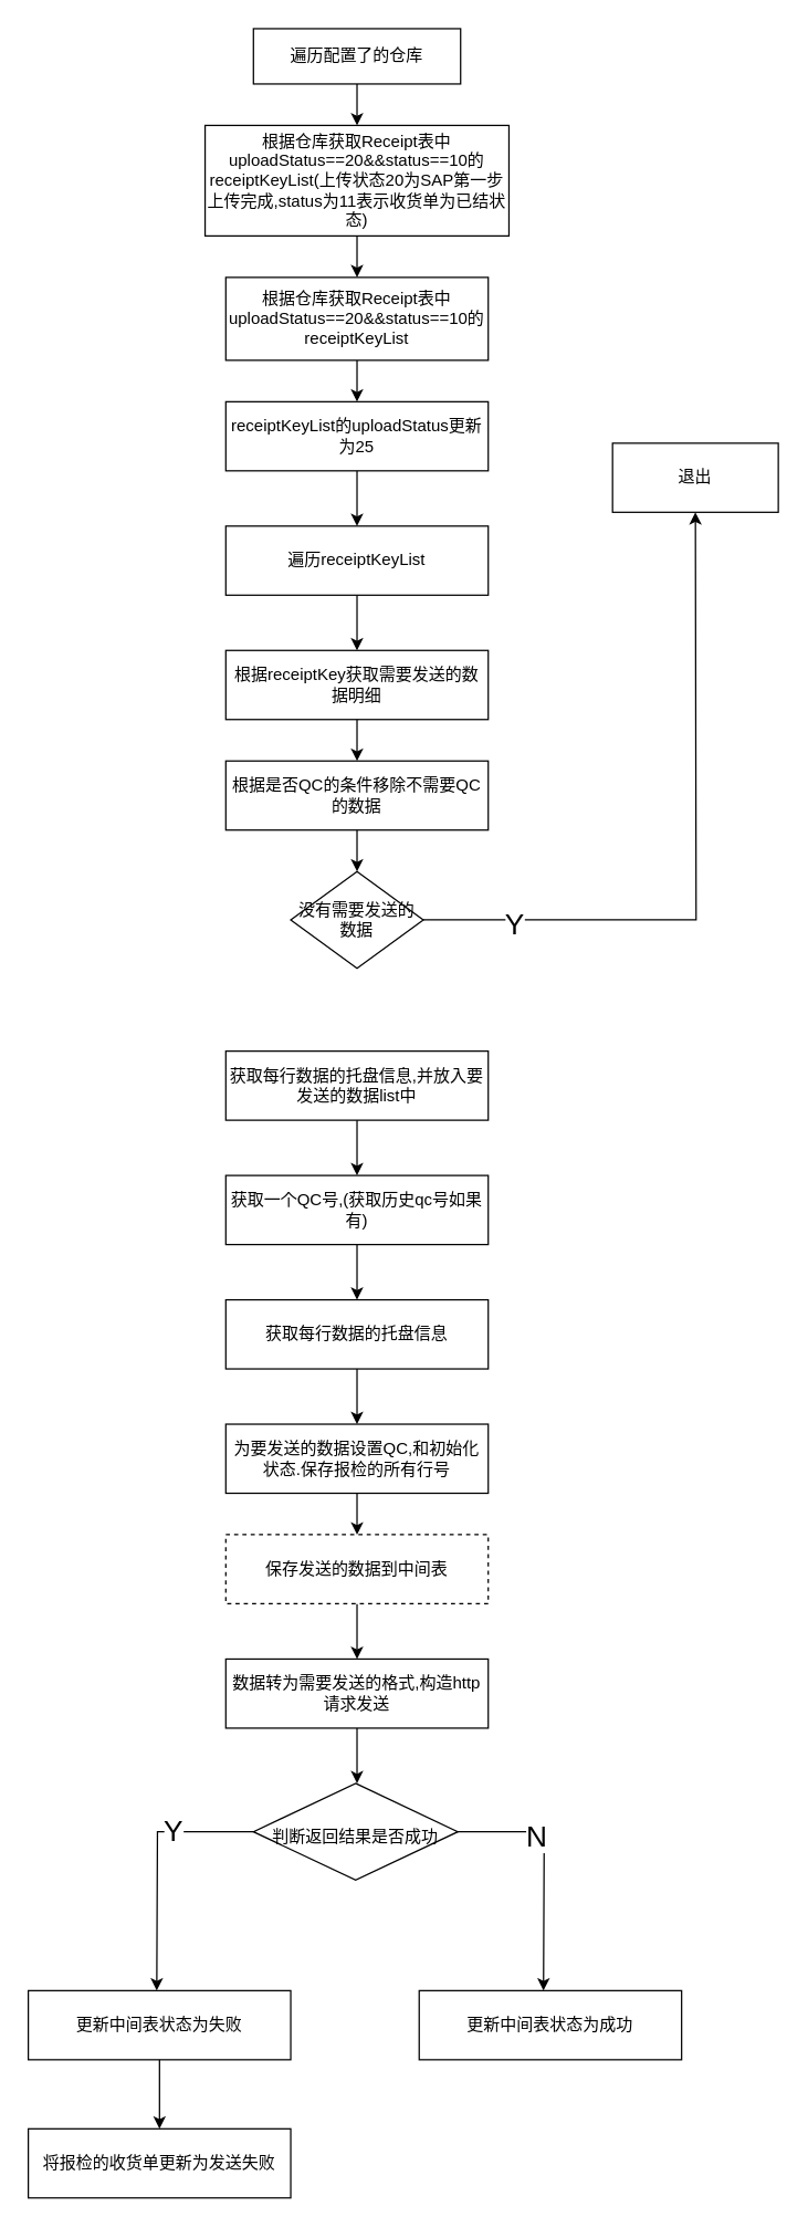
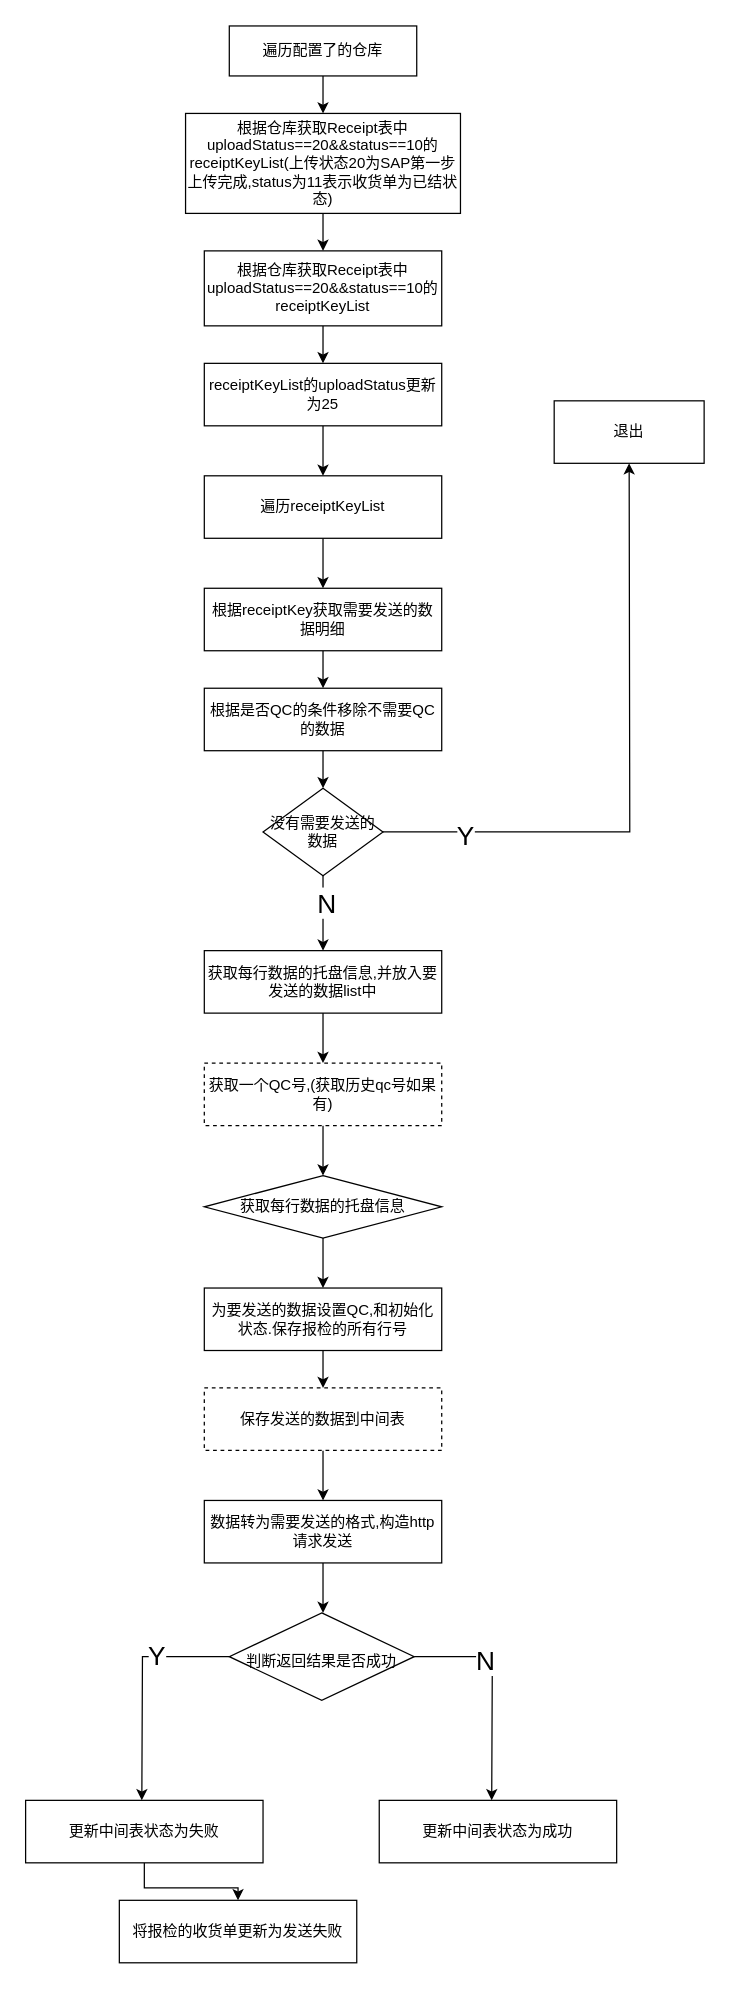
  <mxCell id="0" />
  <mxCell id="1" parent="0" />
  <mxCell id="2" style="edgeStyle=orthogonalEdgeStyle;rounded=0;orthogonalLoop=1;jettySize=auto;html=1;exitX=0.5;exitY=1;exitDx=0;exitDy=0;entryX=0.5;entryY=0;entryDx=0;entryDy=0;" edge="1" parent="1" source="3" target="5"><mxGeometry relative="1" as="geometry" /></mxCell>
  <mxCell id="3" value="遍历配置了的仓库" style="rounded=0;whiteSpace=wrap;html=1;" vertex="1" parent="1"><mxGeometry x="183" y="20" width="150" height="40" as="geometry" /></mxCell>
  <mxCell id="4" style="edgeStyle=orthogonalEdgeStyle;rounded=0;orthogonalLoop=1;jettySize=auto;html=1;exitX=0.5;exitY=1;exitDx=0;exitDy=0;entryX=0.5;entryY=0;entryDx=0;entryDy=0;" edge="1" parent="1" source="5" target="7"><mxGeometry relative="1" as="geometry" /></mxCell>
  <mxCell id="5" value="根据仓库获取Receipt表中uploadStatus==20&amp;amp;&amp;amp;status==10的receiptKeyList(上传状态20为SAP第一步上传完成,status为11表示收货单为已结状态)" style="rounded=0;whiteSpace=wrap;html=1;" vertex="1" parent="1"><mxGeometry x="148" y="90" width="220" height="80" as="geometry" /></mxCell>
  <mxCell id="6" style="edgeStyle=orthogonalEdgeStyle;rounded=0;orthogonalLoop=1;jettySize=auto;html=1;exitX=0.5;exitY=1;exitDx=0;exitDy=0;" edge="1" parent="1" source="7" target="9"><mxGeometry relative="1" as="geometry" /></mxCell>
  <mxCell id="7" value="根据仓库获取Receipt表中uploadStatus==20&amp;amp;&amp;amp;status==10的receiptKeyList" style="rounded=0;whiteSpace=wrap;html=1;" vertex="1" parent="1"><mxGeometry x="163" y="200" width="190" height="60" as="geometry" /></mxCell>
  <mxCell id="8" style="edgeStyle=orthogonalEdgeStyle;rounded=0;orthogonalLoop=1;jettySize=auto;html=1;exitX=0.5;exitY=1;exitDx=0;exitDy=0;" edge="1" parent="1" source="9" target="11"><mxGeometry relative="1" as="geometry" /></mxCell>
  <mxCell id="9" value="receiptKeyList的uploadStatus更新为25" style="rounded=0;whiteSpace=wrap;html=1;" vertex="1" parent="1"><mxGeometry x="163" y="290" width="190" height="50" as="geometry" /></mxCell>
  <mxCell id="10" style="edgeStyle=orthogonalEdgeStyle;rounded=0;orthogonalLoop=1;jettySize=auto;html=1;exitX=0.5;exitY=1;exitDx=0;exitDy=0;entryX=0.5;entryY=0;entryDx=0;entryDy=0;" edge="1" parent="1" source="11" target="13"><mxGeometry relative="1" as="geometry" /></mxCell>
  <mxCell id="11" value="遍历receiptKeyList" style="rounded=0;whiteSpace=wrap;html=1;" vertex="1" parent="1"><mxGeometry x="163" y="380" width="190" height="50" as="geometry" /></mxCell>
  <mxCell id="12" style="edgeStyle=orthogonalEdgeStyle;rounded=0;orthogonalLoop=1;jettySize=auto;html=1;exitX=0.5;exitY=1;exitDx=0;exitDy=0;" edge="1" parent="1" source="13" target="15"><mxGeometry relative="1" as="geometry" /></mxCell>
  <mxCell id="13" value="根据receiptKey获取需要发送的数据明细" style="rounded=0;whiteSpace=wrap;html=1;" vertex="1" parent="1"><mxGeometry x="163" y="470" width="190" height="50" as="geometry" /></mxCell>
  <mxCell id="14" style="edgeStyle=orthogonalEdgeStyle;rounded=0;orthogonalLoop=1;jettySize=auto;html=1;exitX=0.5;exitY=1;exitDx=0;exitDy=0;" edge="1" parent="1" source="15" target="20"><mxGeometry relative="1" as="geometry" /></mxCell>
  <mxCell id="15" value="根据是否QC的条件移除不需要QC的数据" style="rounded=0;whiteSpace=wrap;html=1;" vertex="1" parent="1"><mxGeometry x="163" y="550" width="190" height="50" as="geometry" /></mxCell>
  <mxCell id="16" style="edgeStyle=orthogonalEdgeStyle;rounded=0;orthogonalLoop=1;jettySize=auto;html=1;exitX=1;exitY=0.5;exitDx=0;exitDy=0;" edge="1" parent="1" source="20"><mxGeometry relative="1" as="geometry"><mxPoint x="503" y="370" as="targetPoint" /></mxGeometry></mxCell>
  <mxCell id="17" value="Y" style="edgeLabel;html=1;align=center;verticalAlign=middle;resizable=0;points=[];fontSize=21;" vertex="1" connectable="0" parent="16"><mxGeometry x="-0.736" y="-2" relative="1" as="geometry"><mxPoint as="offset" /></mxGeometry></mxCell>
+ <mxCell id="18" style="edgeStyle=orthogonalEdgeStyle;rounded=0;orthogonalLoop=1;jettySize=auto;html=1;exitX=0.5;exitY=1;exitDx=0;exitDy=0;fontSize=21;" edge="1" parent="1" source="20" target="23"><mxGeometry relative="1" as="geometry" /></mxCell>
+ <mxCell id="19" value="N" style="edgeLabel;html=1;align=center;verticalAlign=middle;resizable=0;points=[];fontSize=21;" vertex="1" connectable="0" parent="18"><mxGeometry x="-0.291" y="2" relative="1" as="geometry"><mxPoint as="offset" /></mxGeometry></mxCell>
  <mxCell id="20" value="没有需要发送的数据" style="rhombus;whiteSpace=wrap;html=1;" vertex="1" parent="1"><mxGeometry x="210" y="630" width="96" height="70" as="geometry" /></mxCell>
  <mxCell id="21" value="退出" style="rounded=0;whiteSpace=wrap;html=1;" vertex="1" parent="1"><mxGeometry x="443" y="320" width="120" height="50" as="geometry" /></mxCell>
  <mxCell id="22" style="edgeStyle=orthogonalEdgeStyle;rounded=0;orthogonalLoop=1;jettySize=auto;html=1;exitX=0.5;exitY=1;exitDx=0;exitDy=0;entryX=0.5;entryY=0;entryDx=0;entryDy=0;fontSize=21;" edge="1" parent="1" source="23" target="25"><mxGeometry relative="1" as="geometry" /></mxCell>
  <mxCell id="23" value="获取每行数据的托盘信息,并放入要发送的数据list中" style="rounded=0;whiteSpace=wrap;html=1;" vertex="1" parent="1"><mxGeometry x="163" y="760" width="190" height="50" as="geometry" /></mxCell>
  <mxCell id="24" style="edgeStyle=orthogonalEdgeStyle;rounded=0;orthogonalLoop=1;jettySize=auto;html=1;exitX=0.5;exitY=1;exitDx=0;exitDy=0;entryX=0.5;entryY=0;entryDx=0;entryDy=0;fontSize=21;" edge="1" parent="1" source="25" target="27"><mxGeometry relative="1" as="geometry" /></mxCell>
- <mxCell id="25" value="获取一个QC号,(获取历史qc号如果有)" style="rounded=0;whiteSpace=wrap;html=1;" vertex="1" parent="1"><mxGeometry x="163" y="850" width="190" height="50" as="geometry" /></mxCell>
+ <mxCell id="25" value="获取一个QC号,(获取历史qc号如果有)" style="rounded=0;whiteSpace=wrap;html=1;dashed=1;" vertex="1" parent="1"><mxGeometry x="163" y="850" width="190" height="50" as="geometry" /></mxCell>
  <mxCell id="26" style="edgeStyle=orthogonalEdgeStyle;rounded=0;orthogonalLoop=1;jettySize=auto;html=1;exitX=0.5;exitY=1;exitDx=0;exitDy=0;fontSize=21;" edge="1" parent="1" source="27" target="29"><mxGeometry relative="1" as="geometry" /></mxCell>
- <mxCell id="27" value="获取每行数据的托盘信息" style="rounded=0;whiteSpace=wrap;html=1;" vertex="1" parent="1"><mxGeometry x="163" y="940" width="190" height="50" as="geometry" /></mxCell>
+ <mxCell id="27" value="获取每行数据的托盘信息" style="rhombus;whiteSpace=wrap;html=1;" vertex="1" parent="1"><mxGeometry x="163" y="940" width="190" height="50" as="geometry" /></mxCell>
  <mxCell id="28" style="edgeStyle=orthogonalEdgeStyle;rounded=0;orthogonalLoop=1;jettySize=auto;html=1;exitX=0.5;exitY=1;exitDx=0;exitDy=0;entryX=0.5;entryY=0;entryDx=0;entryDy=0;fontSize=21;" edge="1" parent="1" source="29" target="31"><mxGeometry relative="1" as="geometry" /></mxCell>
  <mxCell id="29" value="为要发送的数据设置QC,和初始化状态.保存报检的所有行号" style="rounded=0;whiteSpace=wrap;html=1;" vertex="1" parent="1"><mxGeometry x="163" y="1030" width="190" height="50" as="geometry" /></mxCell>
  <mxCell id="30" style="edgeStyle=orthogonalEdgeStyle;rounded=0;orthogonalLoop=1;jettySize=auto;html=1;exitX=0.5;exitY=1;exitDx=0;exitDy=0;entryX=0.5;entryY=0;entryDx=0;entryDy=0;fontSize=21;" edge="1" parent="1" source="31" target="33"><mxGeometry relative="1" as="geometry" /></mxCell>
  <mxCell id="31" value="保存发送的数据到中间表" style="rounded=0;whiteSpace=wrap;html=1;dashed=1;" vertex="1" parent="1"><mxGeometry x="163" y="1110" width="190" height="50" as="geometry" /></mxCell>
  <mxCell id="32" style="edgeStyle=orthogonalEdgeStyle;rounded=0;orthogonalLoop=1;jettySize=auto;html=1;exitX=0.5;exitY=1;exitDx=0;exitDy=0;entryX=0.5;entryY=0;entryDx=0;entryDy=0;fontSize=21;" edge="1" parent="1" source="33"><mxGeometry relative="1" as="geometry"><mxPoint x="258" y="1290" as="targetPoint" /></mxGeometry></mxCell>
  <mxCell id="33" value="数据转为需要发送的格式,构造http请求发送" style="rounded=0;whiteSpace=wrap;html=1;" vertex="1" parent="1"><mxGeometry x="163" y="1200" width="190" height="50" as="geometry" /></mxCell>
  <mxCell id="34" style="edgeStyle=orthogonalEdgeStyle;rounded=0;orthogonalLoop=1;jettySize=auto;html=1;exitX=1;exitY=0.5;exitDx=0;exitDy=0;fontSize=21;" edge="1" parent="1" source="38"><mxGeometry relative="1" as="geometry"><mxPoint x="393" y="1440" as="targetPoint" /></mxGeometry></mxCell>
  <mxCell id="35" value="N" style="edgeLabel;html=1;align=center;verticalAlign=middle;resizable=0;points=[];fontSize=21;" vertex="1" connectable="0" parent="34"><mxGeometry x="-0.367" y="-2" relative="1" as="geometry"><mxPoint as="offset" /></mxGeometry></mxCell>
  <mxCell id="36" style="edgeStyle=orthogonalEdgeStyle;rounded=0;orthogonalLoop=1;jettySize=auto;html=1;exitX=0;exitY=0.5;exitDx=0;exitDy=0;fontSize=21;" edge="1" parent="1" source="38"><mxGeometry relative="1" as="geometry"><mxPoint x="113" y="1440" as="targetPoint" /></mxGeometry></mxCell>
  <mxCell id="37" value="Y" style="edgeLabel;html=1;align=center;verticalAlign=middle;resizable=0;points=[];fontSize=21;" vertex="1" connectable="0" parent="36"><mxGeometry x="-0.362" y="-2" relative="1" as="geometry"><mxPoint as="offset" /></mxGeometry></mxCell>
  <mxCell id="38" value="&lt;span style=&quot;font-size: 12px;&quot;&gt;判断返回结果是否成功&lt;/span&gt;" style="rhombus;whiteSpace=wrap;html=1;fontSize=21;" vertex="1" parent="1"><mxGeometry x="183" y="1290" width="148" height="70" as="geometry" /></mxCell>
  <mxCell id="39" value="更新中间表状态为成功" style="rounded=0;whiteSpace=wrap;html=1;" vertex="1" parent="1"><mxGeometry x="303" y="1440" width="190" height="50" as="geometry" /></mxCell>
  <mxCell id="40" style="edgeStyle=orthogonalEdgeStyle;rounded=0;orthogonalLoop=1;jettySize=auto;html=1;exitX=0.5;exitY=1;exitDx=0;exitDy=0;entryX=0.5;entryY=0;entryDx=0;entryDy=0;fontSize=21;" edge="1" parent="1" source="41" target="42"><mxGeometry relative="1" as="geometry" /></mxCell>
  <mxCell id="41" value="更新中间表状态为失败" style="rounded=0;whiteSpace=wrap;html=1;" vertex="1" parent="1"><mxGeometry x="20" y="1440" width="190" height="50" as="geometry" /></mxCell>
- <mxCell id="42" value="将报检的收货单更新为发送失败" style="rounded=0;whiteSpace=wrap;html=1;" vertex="1" parent="1"><mxGeometry x="20" y="1540" width="190" height="50" as="geometry" /></mxCell>
+ <mxCell id="42" value="将报检的收货单更新为发送失败" style="rounded=0;whiteSpace=wrap;html=1;" vertex="1" parent="1"><mxGeometry x="95" y="1520" width="190" height="50" as="geometry" /></mxCell>
